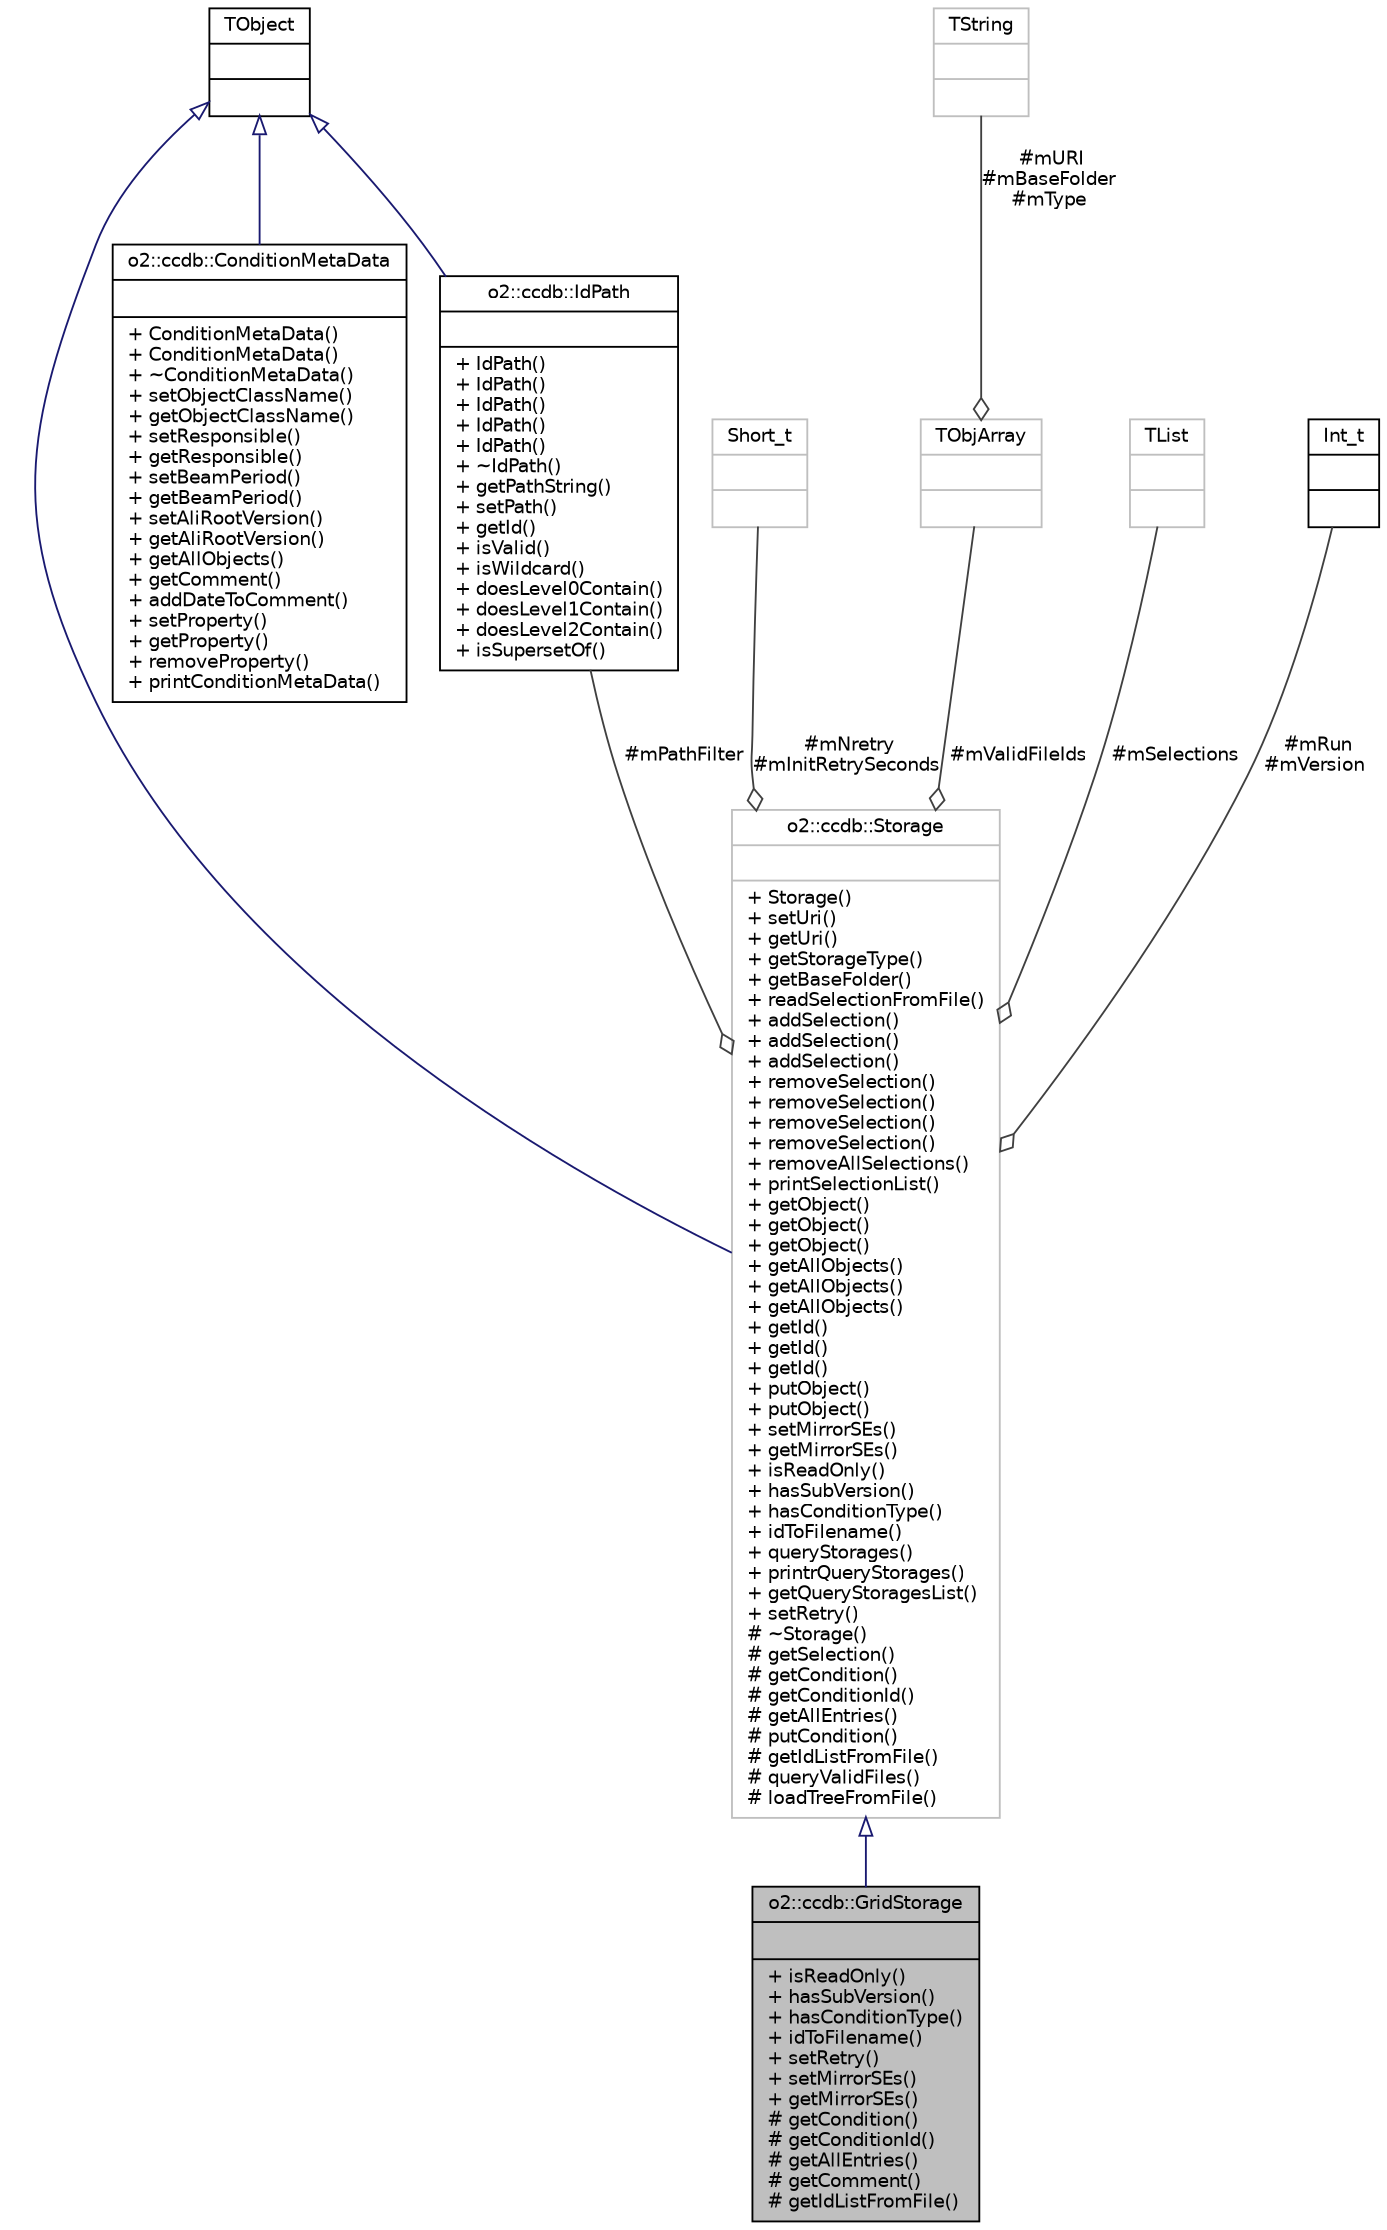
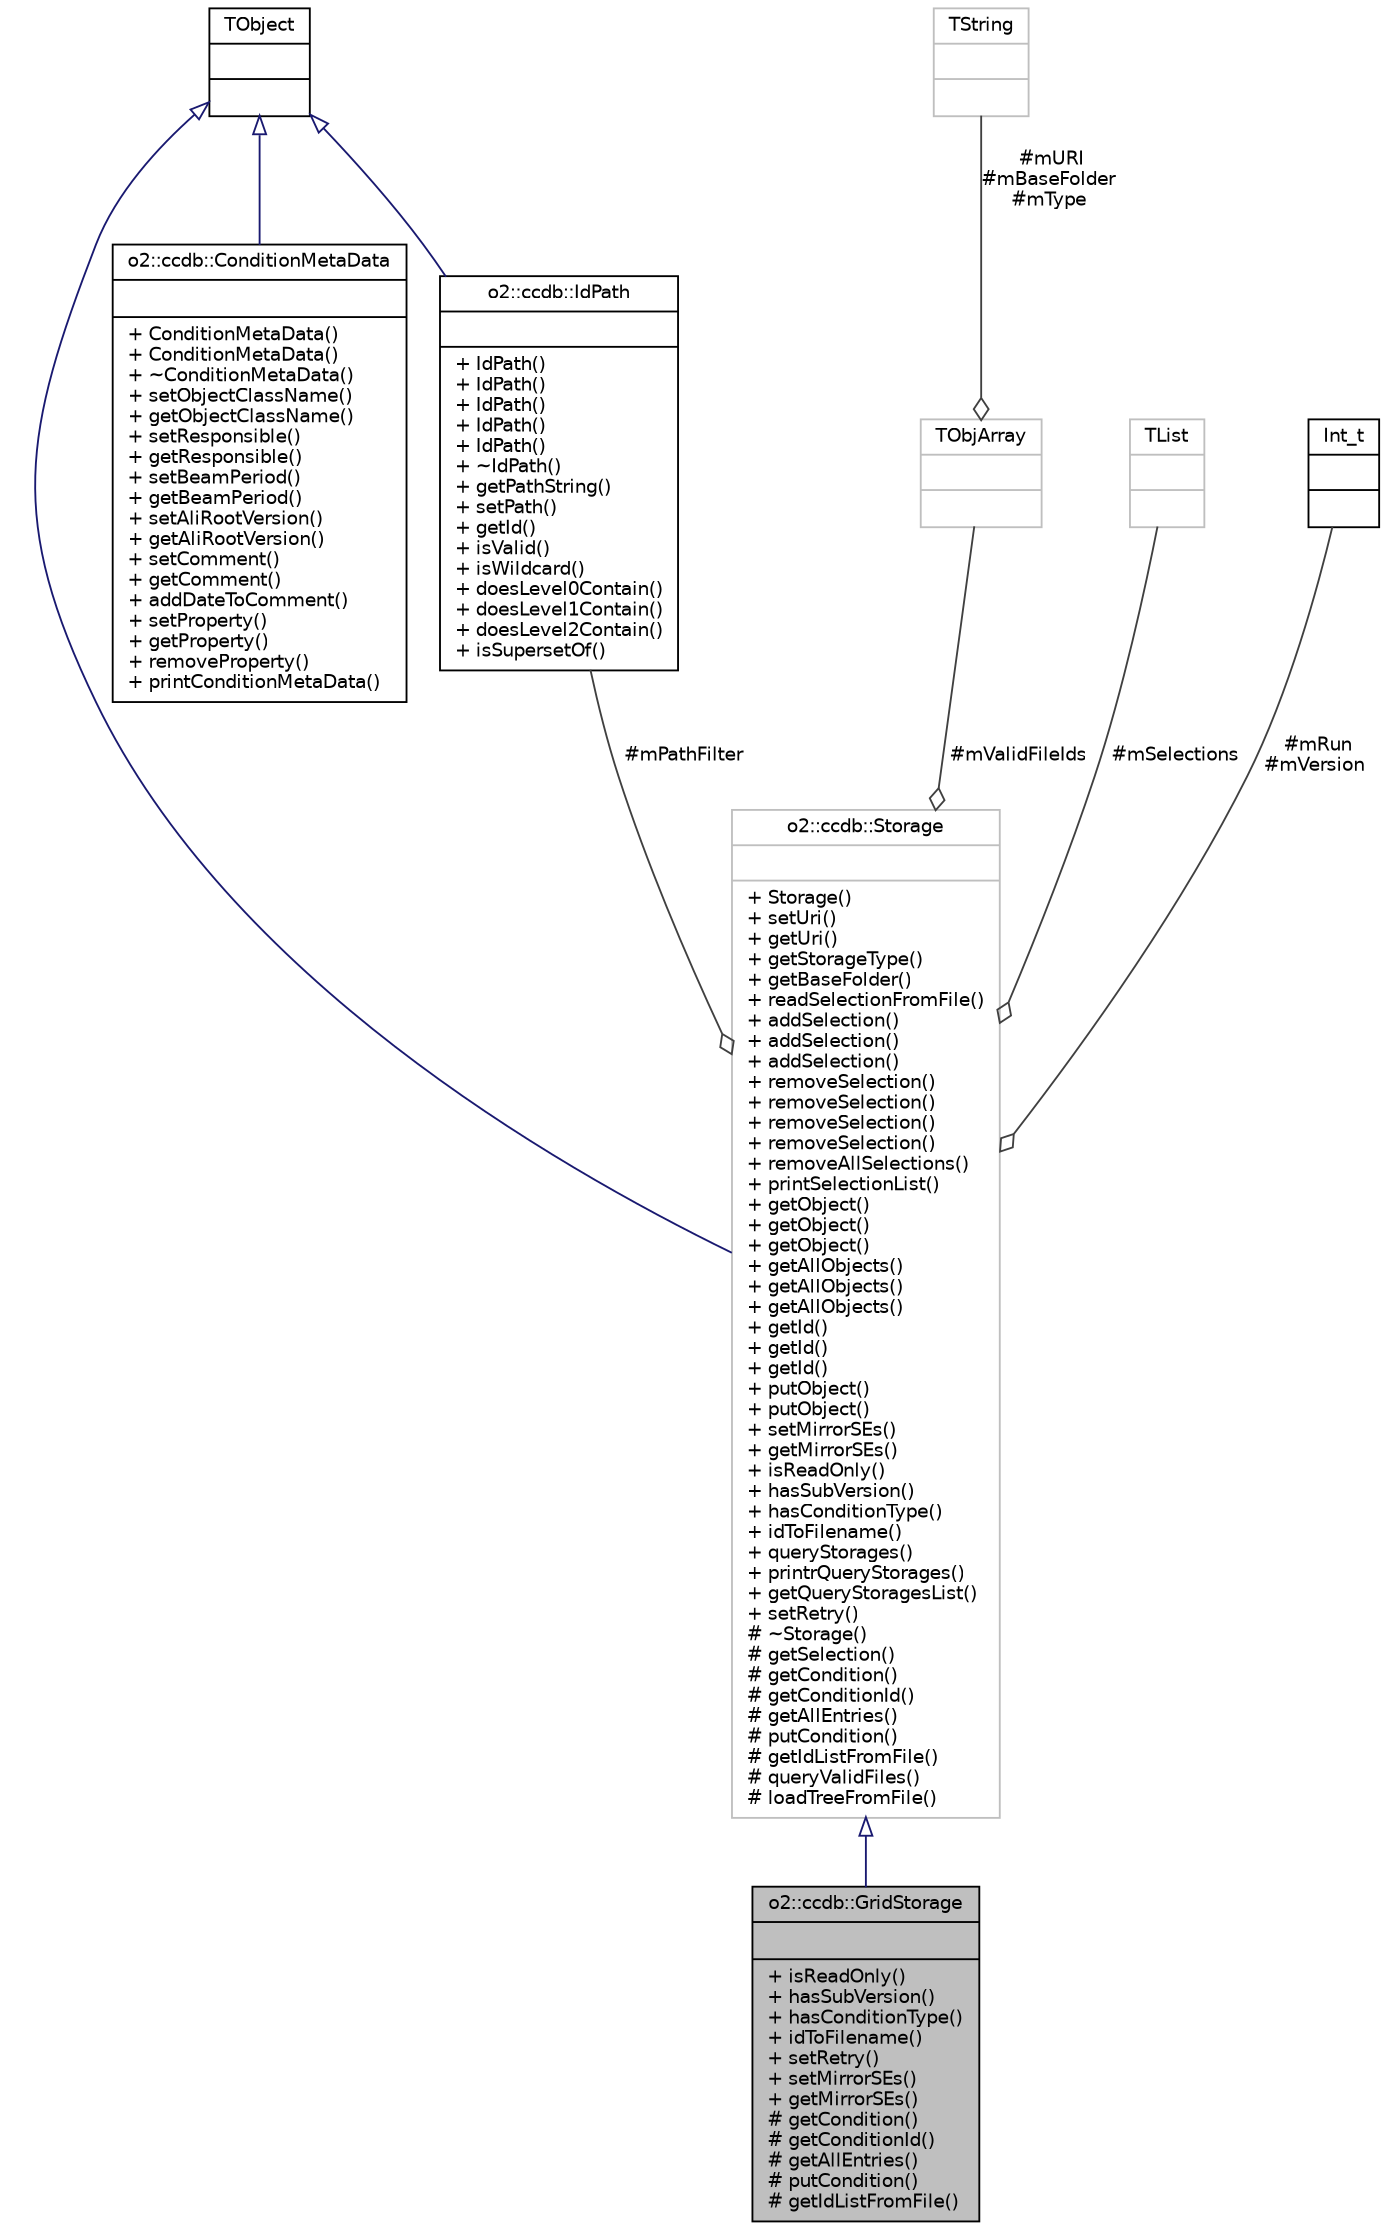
  digraph {
    node [color=black fontname=Helvetica fontsize=10 shape=record]
    edge [color=grey25 fontname=Helvetica fontsize=10 labelfontname=Helvetica labelfontsize=10 style=solid arrowhead=odiamond]
-   n1 [fillcolor=grey75 fontcolor=black height=0.2 label="{o2::ccdb::GridStorage\n||+ isReadOnly()\l+ hasSubVersion()\l+ hasConditionType()\l+ idToFilename()\l+ setRetry()\l+ setMirrorSEs()\l+ getMirrorSEs()\l# getCondition()\l# getConditionId()\l# getAllEntries()\l# getComment()\l# getIdListFromFile()\l}" style=filled width=0.4]
+   n1 [fillcolor=grey75 fontcolor=black height=0.2 label="{o2::ccdb::GridStorage\n||+ isReadOnly()\l+ hasSubVersion()\l+ hasConditionType()\l+ idToFilename()\l+ setRetry()\l+ setMirrorSEs()\l+ getMirrorSEs()\l# getCondition()\l# getConditionId()\l# getAllEntries()\l# putCondition()\l# getIdListFromFile()\l}" style=filled width=0.4]
    n2 [color=grey75 height=0.2 label="{o2::ccdb::Storage\n||+ Storage()\l+ setUri()\l+ getUri()\l+ getStorageType()\l+ getBaseFolder()\l+ readSelectionFromFile()\l+ addSelection()\l+ addSelection()\l+ addSelection()\l+ removeSelection()\l+ removeSelection()\l+ removeSelection()\l+ removeSelection()\l+ removeAllSelections()\l+ printSelectionList()\l+ getObject()\l+ getObject()\l+ getObject()\l+ getAllObjects()\l+ getAllObjects()\l+ getAllObjects()\l+ getId()\l+ getId()\l+ getId()\l+ putObject()\l+ putObject()\l+ setMirrorSEs()\l+ getMirrorSEs()\l+ isReadOnly()\l+ hasSubVersion()\l+ hasConditionType()\l+ idToFilename()\l+ queryStorages()\l+ printrQueryStorages()\l+ getQueryStoragesList()\l+ setRetry()\l# ~Storage()\l# getSelection()\l# getCondition()\l# getConditionId()\l# getAllEntries()\l# putCondition()\l# getIdListFromFile()\l# queryValidFiles()\l# loadTreeFromFile()\l}" width=0.4]
    n3 [height=0.2 label="{TObject\n||}" width=0.4]
-   n4 [height=0.2 label="{o2::ccdb::ConditionMetaData\n||+ ConditionMetaData()\l+ ConditionMetaData()\l+ ~ConditionMetaData()\l+ setObjectClassName()\l+ getObjectClassName()\l+ setResponsible()\l+ getResponsible()\l+ setBeamPeriod()\l+ getBeamPeriod()\l+ setAliRootVersion()\l+ getAliRootVersion()\l+ getAllObjects()\l+ getComment()\l+ addDateToComment()\l+ setProperty()\l+ getProperty()\l+ removeProperty()\l+ printConditionMetaData()\l}" width=0.4]
+   n4 [height=0.2 label="{o2::ccdb::ConditionMetaData\n||+ ConditionMetaData()\l+ ConditionMetaData()\l+ ~ConditionMetaData()\l+ setObjectClassName()\l+ getObjectClassName()\l+ setResponsible()\l+ getResponsible()\l+ setBeamPeriod()\l+ getBeamPeriod()\l+ setAliRootVersion()\l+ getAliRootVersion()\l+ setComment()\l+ getComment()\l+ addDateToComment()\l+ setProperty()\l+ getProperty()\l+ removeProperty()\l+ printConditionMetaData()\l}" width=0.4]
    n5 [height=0.2 label="{o2::ccdb::IdPath\n||+ IdPath()\l+ IdPath()\l+ IdPath()\l+ IdPath()\l+ IdPath()\l+ ~IdPath()\l+ getPathString()\l+ setPath()\l+ getId()\l+ isValid()\l+ isWildcard()\l+ doesLevel0Contain()\l+ doesLevel1Contain()\l+ doesLevel2Contain()\l+ isSupersetOf()\l}" width=0.4]
-   n6 [color=grey75 height=0.2 label="{Short_t\n||}" width=0.4]
    n7 [color=grey75 height=0.2 label="{TObjArray\n||}" width=0.4]
    n8 [color=grey75 height=0.2 label="{TString\n||}" width=0.4]
    n9 [color=grey75 height=0.2 label="{TList\n||}" width=0.4]
    n10 [height=0.2 label="{Int_t\n||}" width=0.4]
    n2 -> n1 [arrowtail=onormal color=midnightblue dir=back arrowhead=""]
    n3 -> n2 [arrowtail=onormal color=midnightblue dir=back arrowhead=""]
    n3 -> n4 [arrowtail=onormal color=midnightblue dir=back arrowhead=""]
    n3 -> n5 [arrowtail=onormal color=midnightblue dir=back arrowhead=""]
    n5 -> n2 [label=" #mPathFilter"]
-   n6 -> n2 [label=" #mNretry\n#mInitRetrySeconds"]
    n7 -> n2 [label=" #mValidFileIds"]
    n8 -> n7 [label=" #mURI\n#mBaseFolder\n#mType"]
    n9 -> n2 [label=" #mSelections"]
    n10 -> n2 [label=" #mRun\n#mVersion"]
  }
